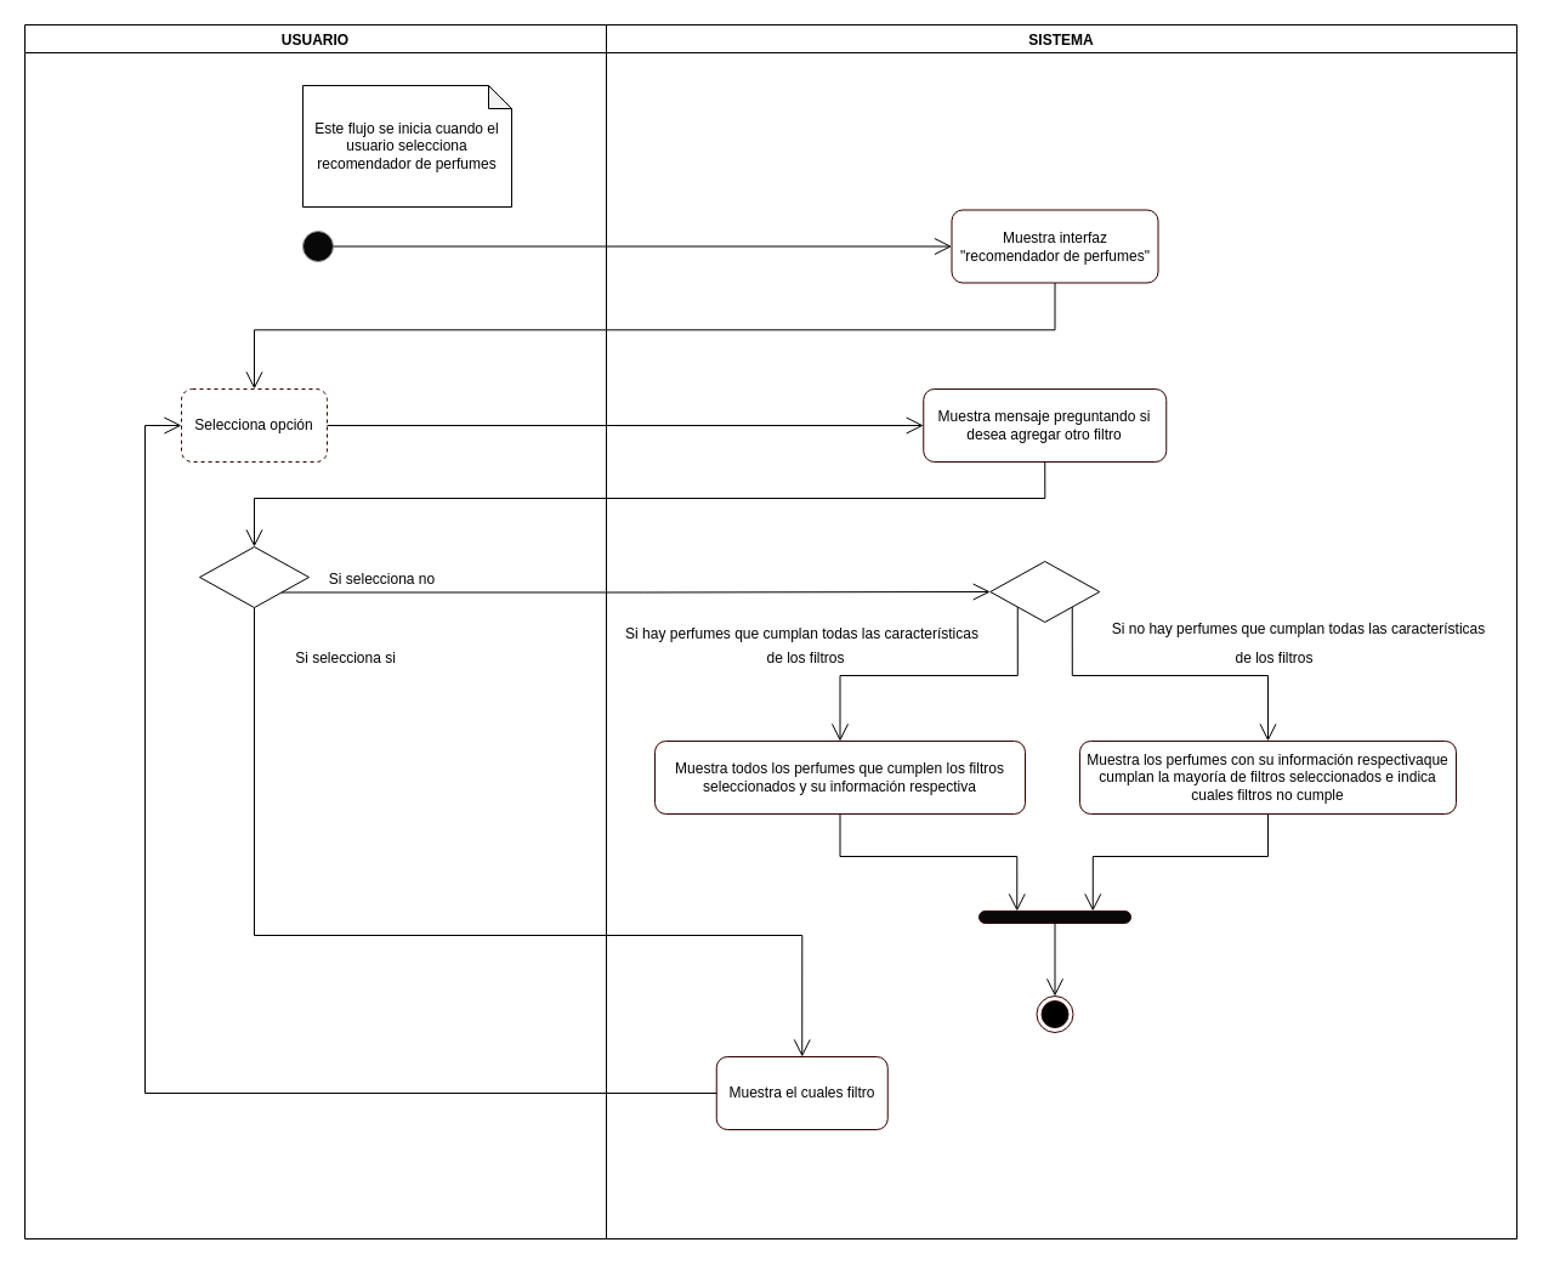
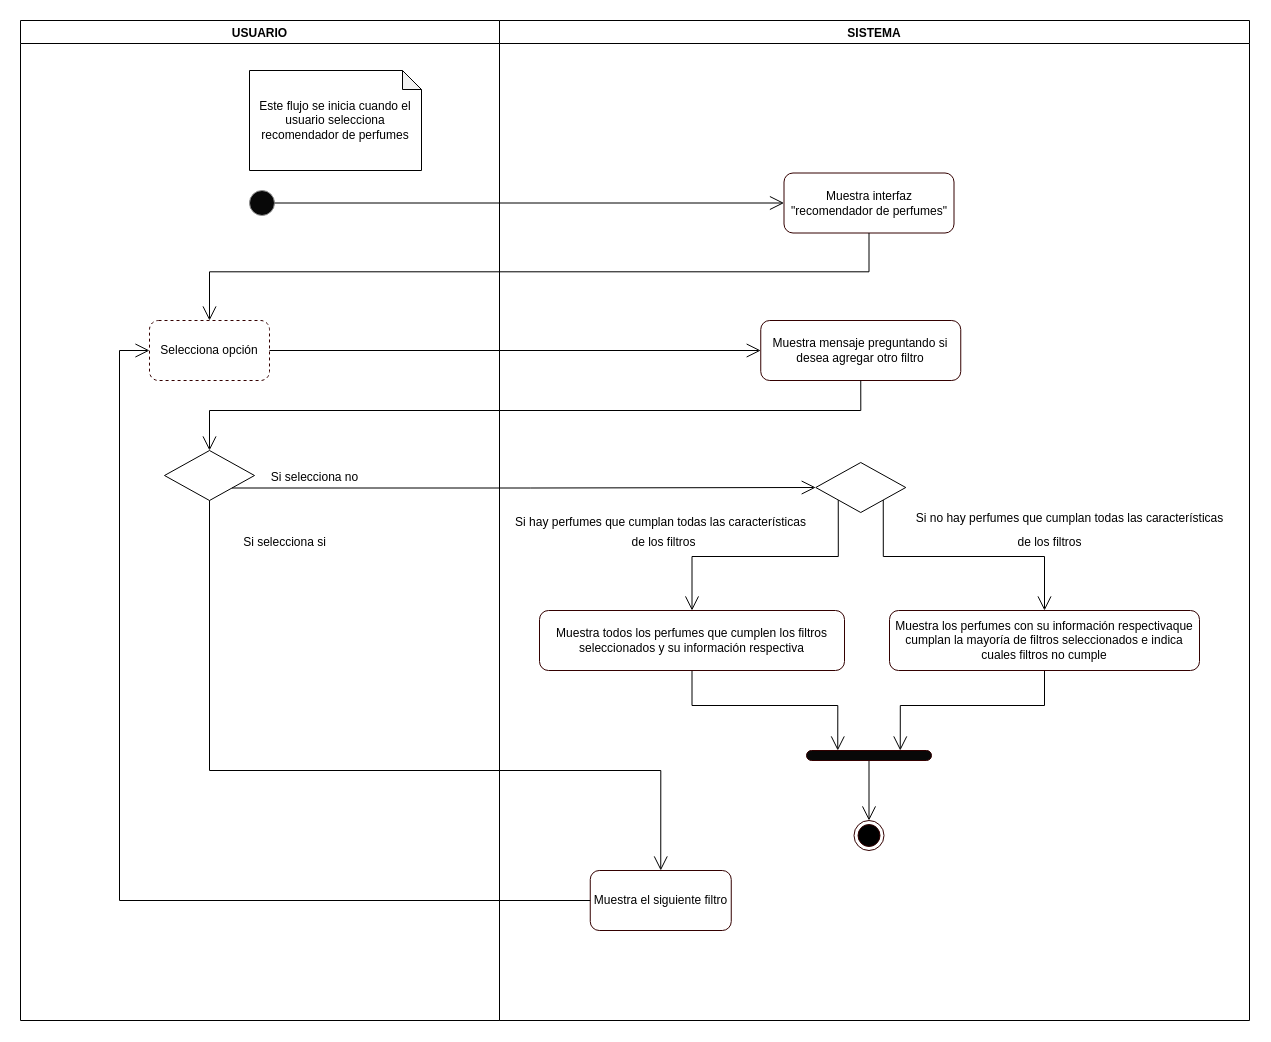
  <mxCell id="0" />
  <mxCell id="1" parent="0" />
  <mxCell id="2" value="USUARIO" style="swimlane;gradientColor=none;" parent="1" vertex="1"><mxGeometry x="20" y="20" width="479" height="1000" as="geometry" /></mxCell>
  <mxCell id="3" value="" style="ellipse;whiteSpace=wrap;html=1;aspect=fixed;strokeColor=#919191;fillColor=#080808;gradientColor=none;" parent="2" vertex="1"><mxGeometry x="229" y="170" width="25" height="25" as="geometry" /></mxCell>
  <mxCell id="4" value="Este flujo se inicia cuando el usuario selecciona recomendador de perfumes" style="shape=note;whiteSpace=wrap;html=1;backgroundOutline=1;darkOpacity=0.05;size=19;" parent="2" vertex="1"><mxGeometry x="229" y="50" width="172" height="100" as="geometry" /></mxCell>
  <mxCell id="5" value="" style="group" parent="2" vertex="1" connectable="0"><mxGeometry x="29" y="300" width="417.5" height="270" as="geometry" /></mxCell>
  <mxCell id="6" value="" style="group" parent="5" vertex="1" connectable="0"><mxGeometry width="417.5" height="170" as="geometry" /></mxCell>
  <mxCell id="7" value="Selecciona opción" style="rounded=1;whiteSpace=wrap;html=1;strokeColor=#330000;fillColor=#FFFFFF;gradientColor=none;dashed=1;" parent="6" vertex="1"><mxGeometry x="100" width="120" height="60" as="geometry" /></mxCell>
  <mxCell id="8" value="" style="rhombus;whiteSpace=wrap;html=1;" vertex="1" parent="6"><mxGeometry x="115" y="130" width="90" height="50" as="geometry" /></mxCell>
  <mxCell id="9" value="Si selecciona no" style="text;html=1;align=center;verticalAlign=middle;resizable=0;points=[];autosize=1;" vertex="1" parent="6"><mxGeometry x="215" y="147" width="100" height="20" as="geometry" /></mxCell>
  <mxCell id="10" value="Si selecciona si" style="text;html=1;align=center;verticalAlign=middle;resizable=0;points=[];autosize=1;" vertex="1" parent="5"><mxGeometry x="185" y="212" width="100" height="20" as="geometry" /></mxCell>
  <mxCell id="11" value="SISTEMA" style="swimlane;gradientColor=none;" parent="1" vertex="1"><mxGeometry x="499" y="20" width="750" height="1000" as="geometry" /></mxCell>
  <mxCell id="12" value="Muestra interfaz &quot;recomendador de perfumes&quot;" style="rounded=1;whiteSpace=wrap;html=1;strokeColor=#330000;fillColor=#FFFFFF;gradientColor=none;" parent="11" vertex="1"><mxGeometry x="284.5" y="152.5" width="170" height="60" as="geometry" /></mxCell>
  <mxCell id="13" style="edgeStyle=orthogonalEdgeStyle;rounded=0;orthogonalLoop=1;jettySize=auto;html=1;exitX=0.5;exitY=1;exitDx=0;exitDy=0;entryX=0.25;entryY=0;entryDx=0;entryDy=0;endArrow=open;endFill=0;endSize=12;" edge="1" parent="11" source="14" target="26"><mxGeometry relative="1" as="geometry" /></mxCell>
  <mxCell id="14" value="Muestra todos los perfumes que cumplen los filtros seleccionados y su información respectiva" style="rounded=1;whiteSpace=wrap;html=1;strokeColor=#330000;fillColor=#FFFFFF;gradientColor=none;" parent="11" vertex="1"><mxGeometry x="40" y="590" width="305" height="60" as="geometry" /></mxCell>
  <mxCell id="15" value="Muestra mensaje preguntando si desea agregar otro filtro" style="rounded=1;whiteSpace=wrap;html=1;strokeColor=#330000;fillColor=#FFFFFF;gradientColor=none;" parent="11" vertex="1"><mxGeometry x="261.25" y="300" width="200" height="60" as="geometry" /></mxCell>
  <mxCell id="16" style="edgeStyle=orthogonalEdgeStyle;rounded=0;orthogonalLoop=1;jettySize=auto;html=1;exitX=0.5;exitY=1;exitDx=0;exitDy=0;entryX=0.75;entryY=0;entryDx=0;entryDy=0;endArrow=open;endFill=0;endSize=12;" edge="1" parent="11" source="17" target="26"><mxGeometry relative="1" as="geometry" /></mxCell>
  <mxCell id="17" value="Muestra los perfumes con su información respectivaque cumplan la mayoría de filtros seleccionados e indica cuales filtros no cumple" style="rounded=1;whiteSpace=wrap;html=1;strokeColor=#330000;fillColor=#FFFFFF;gradientColor=none;" vertex="1" parent="11"><mxGeometry x="390" y="590" width="310" height="60" as="geometry" /></mxCell>
  <mxCell id="18" style="edgeStyle=orthogonalEdgeStyle;rounded=0;orthogonalLoop=1;jettySize=auto;html=1;exitX=0;exitY=1;exitDx=0;exitDy=0;endArrow=open;endFill=0;endSize=12;" edge="1" parent="11" source="20" target="14"><mxGeometry relative="1" as="geometry" /></mxCell>
  <mxCell id="19" style="edgeStyle=orthogonalEdgeStyle;rounded=0;orthogonalLoop=1;jettySize=auto;html=1;exitX=1;exitY=1;exitDx=0;exitDy=0;entryX=0.5;entryY=0;entryDx=0;entryDy=0;endArrow=open;endFill=0;endSize=12;" edge="1" parent="11" source="20" target="17"><mxGeometry relative="1" as="geometry" /></mxCell>
  <mxCell id="20" value="" style="rhombus;whiteSpace=wrap;html=1;" vertex="1" parent="11"><mxGeometry x="316.25" y="442" width="90" height="50" as="geometry" /></mxCell>
  <mxCell id="21" value="Si hay perfumes que cumplan todas las características" style="text;html=1;align=center;verticalAlign=middle;resizable=0;points=[];autosize=1;" vertex="1" parent="11"><mxGeometry x="6.25" y="492" width="310" height="20" as="geometry" /></mxCell>
  <mxCell id="22" value="de los filtros" style="text;html=1;align=center;verticalAlign=middle;resizable=0;points=[];autosize=1;" vertex="1" parent="11"><mxGeometry x="124" y="512" width="80" height="20" as="geometry" /></mxCell>
  <mxCell id="23" value="Si no hay perfumes que cumplan todas las características" style="text;html=1;align=center;verticalAlign=middle;resizable=0;points=[];autosize=1;" vertex="1" parent="11"><mxGeometry x="410" y="488" width="320" height="20" as="geometry" /></mxCell>
  <mxCell id="24" value="de los filtros" style="text;html=1;align=center;verticalAlign=middle;resizable=0;points=[];autosize=1;" vertex="1" parent="11"><mxGeometry x="510" y="512" width="80" height="20" as="geometry" /></mxCell>
  <mxCell id="25" style="edgeStyle=orthogonalEdgeStyle;rounded=0;orthogonalLoop=1;jettySize=auto;html=1;exitX=0.5;exitY=1;exitDx=0;exitDy=0;entryX=0.5;entryY=0;entryDx=0;entryDy=0;endArrow=open;endFill=0;endSize=12;" edge="1" parent="11" source="26" target="27"><mxGeometry relative="1" as="geometry" /></mxCell>
  <mxCell id="26" value="" style="rounded=1;whiteSpace=wrap;html=1;strokeColor=#330000;fillColor=#080808;gradientColor=none;arcSize=50;" vertex="1" parent="11"><mxGeometry x="307" y="730" width="125" height="10" as="geometry" /></mxCell>
  <mxCell id="27" value="" style="ellipse;html=1;shape=endState;fillColor=#000000;strokeColor=#330000;" vertex="1" parent="11"><mxGeometry x="354.5" y="800" width="30" height="30" as="geometry" /></mxCell>
- <mxCell id="28" value="Muestra el cuales filtro" style="rounded=1;whiteSpace=wrap;html=1;strokeColor=#330000;fillColor=#FFFFFF;gradientColor=none;" parent="11" vertex="1"><mxGeometry x="90.75" y="850" width="141" height="60" as="geometry" /></mxCell>
+ <mxCell id="28" value="Muestra el siguiente filtro" style="rounded=1;whiteSpace=wrap;html=1;strokeColor=#330000;fillColor=#FFFFFF;gradientColor=none;" parent="11" vertex="1"><mxGeometry x="90.75" y="850" width="141" height="60" as="geometry" /></mxCell>
  <mxCell id="29" style="edgeStyle=orthogonalEdgeStyle;rounded=0;orthogonalLoop=1;jettySize=auto;html=1;exitX=1;exitY=0.5;exitDx=0;exitDy=0;entryX=0;entryY=0.5;entryDx=0;entryDy=0;endSize=12;endArrow=open;endFill=0;" parent="1" source="3" target="12" edge="1"><mxGeometry relative="1" as="geometry" /></mxCell>
  <mxCell id="30" style="edgeStyle=orthogonalEdgeStyle;rounded=0;orthogonalLoop=1;jettySize=auto;html=1;exitX=0.5;exitY=1;exitDx=0;exitDy=0;endArrow=open;endFill=0;endSize=12;" parent="1" source="12" target="7" edge="1"><mxGeometry relative="1" as="geometry"><mxPoint x="209" y="320" as="targetPoint" /></mxGeometry></mxCell>
  <mxCell id="31" style="edgeStyle=orthogonalEdgeStyle;rounded=0;orthogonalLoop=1;jettySize=auto;html=1;exitX=1;exitY=1;exitDx=0;exitDy=0;endArrow=open;endFill=0;endSize=12;entryX=0;entryY=0.5;entryDx=0;entryDy=0;" edge="1" parent="1" source="8" target="20"><mxGeometry relative="1" as="geometry"><mxPoint x="669" y="490" as="targetPoint" /></mxGeometry></mxCell>
  <mxCell id="32" style="edgeStyle=orthogonalEdgeStyle;rounded=0;orthogonalLoop=1;jettySize=auto;html=1;exitX=1;exitY=0.5;exitDx=0;exitDy=0;entryX=0;entryY=0.5;entryDx=0;entryDy=0;endArrow=open;endFill=0;endSize=12;" edge="1" parent="1" source="7" target="15"><mxGeometry relative="1" as="geometry" /></mxCell>
  <mxCell id="33" style="edgeStyle=orthogonalEdgeStyle;rounded=0;orthogonalLoop=1;jettySize=auto;html=1;exitX=0.5;exitY=1;exitDx=0;exitDy=0;entryX=0.5;entryY=0;entryDx=0;entryDy=0;endArrow=open;endFill=0;endSize=12;" edge="1" parent="1" source="15" target="8"><mxGeometry relative="1" as="geometry" /></mxCell>
  <mxCell id="34" style="edgeStyle=orthogonalEdgeStyle;rounded=0;orthogonalLoop=1;jettySize=auto;html=1;exitX=0.5;exitY=1;exitDx=0;exitDy=0;entryX=0.5;entryY=0;entryDx=0;entryDy=0;endArrow=open;endFill=0;endSize=12;" edge="1" parent="1" source="8" target="28"><mxGeometry relative="1" as="geometry"><Array as="points"><mxPoint x="209" y="770" /><mxPoint x="660" y="770" /></Array></mxGeometry></mxCell>
  <mxCell id="35" style="edgeStyle=orthogonalEdgeStyle;rounded=0;orthogonalLoop=1;jettySize=auto;html=1;exitX=0;exitY=0.5;exitDx=0;exitDy=0;entryX=0;entryY=0.5;entryDx=0;entryDy=0;endArrow=open;endFill=0;endSize=12;" edge="1" parent="1" source="28" target="7"><mxGeometry relative="1" as="geometry" /></mxCell>
